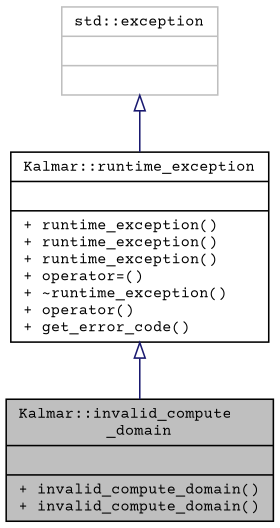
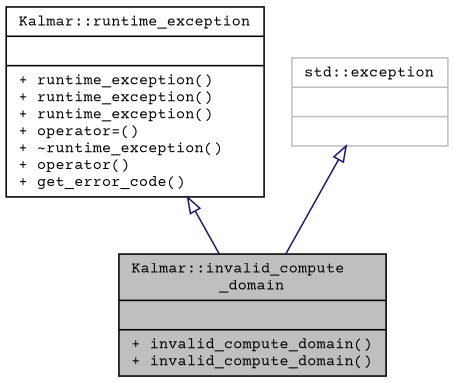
  digraph {
    fontname="Courier Prime"
    node [color=black fillcolor=white fontname="Courier Prime" fontsize=10 shape=record style=filled]
    edge [arrowtail=onormal color=midnightblue dir=back fontname="Courier Prime" fontsize=10 labelfontname=Helvetica labelfontsize=10 style=solid]
    n1 [fillcolor=grey75 fontcolor=black height=0.2 label="{Kalmar::invalid_compute\l_domain\n||+ invalid_compute_domain()\l+ invalid_compute_domain()\l}" width=0.4]
    n2 [height=0.2 label="{Kalmar::runtime_exception\n||+ runtime_exception()\l+ runtime_exception()\l+ runtime_exception()\l+ operator=()\l+ ~runtime_exception()\l+ operator()\l+ get_error_code()\l}" width=0.4]
    n3 [color=grey75 height=0.2 label="{std::exception\n||}" width=0.4]
    n2 -> n1
-   n3 -> n2
+   n3 -> n1
  }
